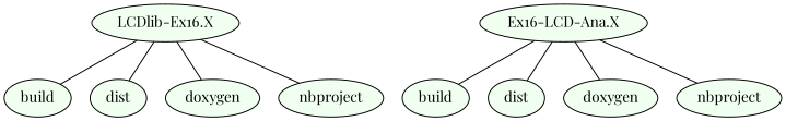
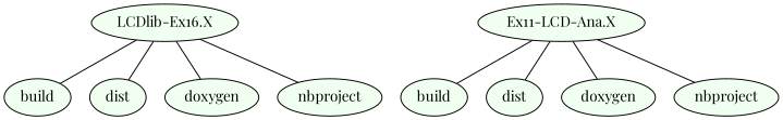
  graph {
    fontname="Playfair Display"
    node [fillcolor=honeydew fontname="Playfair Display" style=filled]
    edge [fontname="Playfair Display"]
    n1 [label=build]
    "LCDlib-Ex16.X"
    n3 [label=dist]
    n4 [label=doxygen]
    n5 [label=nbproject]
    n6 [label=build]
-   "Ex16-LCD-Ana.X"
+   "Ex16-LCD-Ana.X" [label="Ex11-LCD-Ana.X"]
    n8 [label=dist]
    n9 [label=doxygen]
    n10 [label=nbproject]
    "LCDlib-Ex16.X" -- n1
    "LCDlib-Ex16.X" -- n3
    "LCDlib-Ex16.X" -- n4
    "LCDlib-Ex16.X" -- n5
    "Ex16-LCD-Ana.X" -- n6
    "Ex16-LCD-Ana.X" -- n8
    "Ex16-LCD-Ana.X" -- n9
    "Ex16-LCD-Ana.X" -- n10
  }
